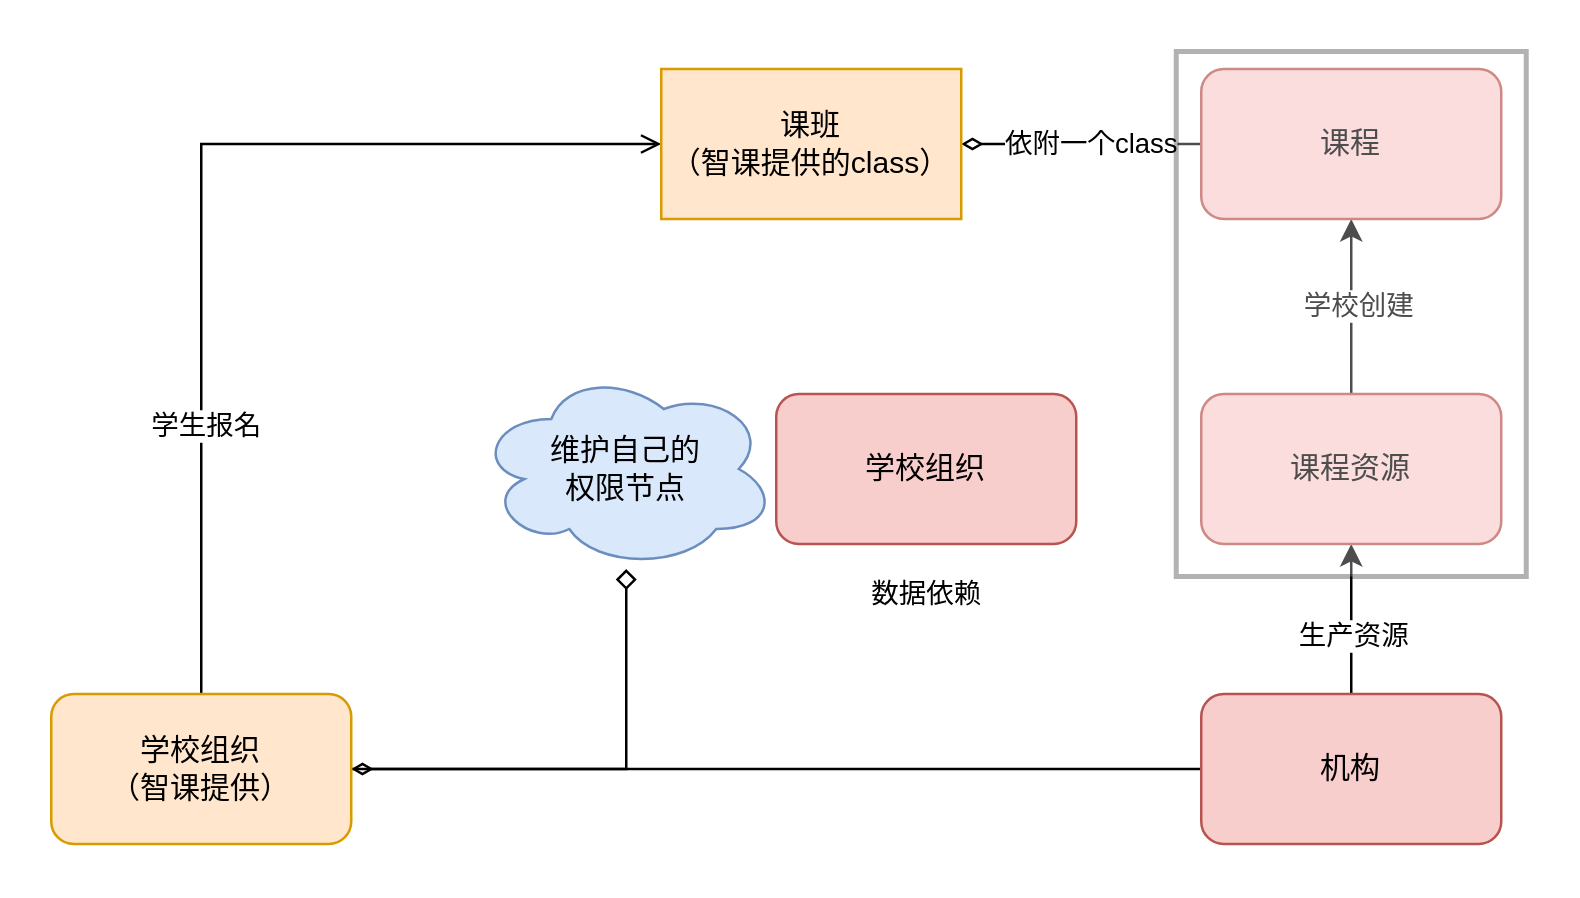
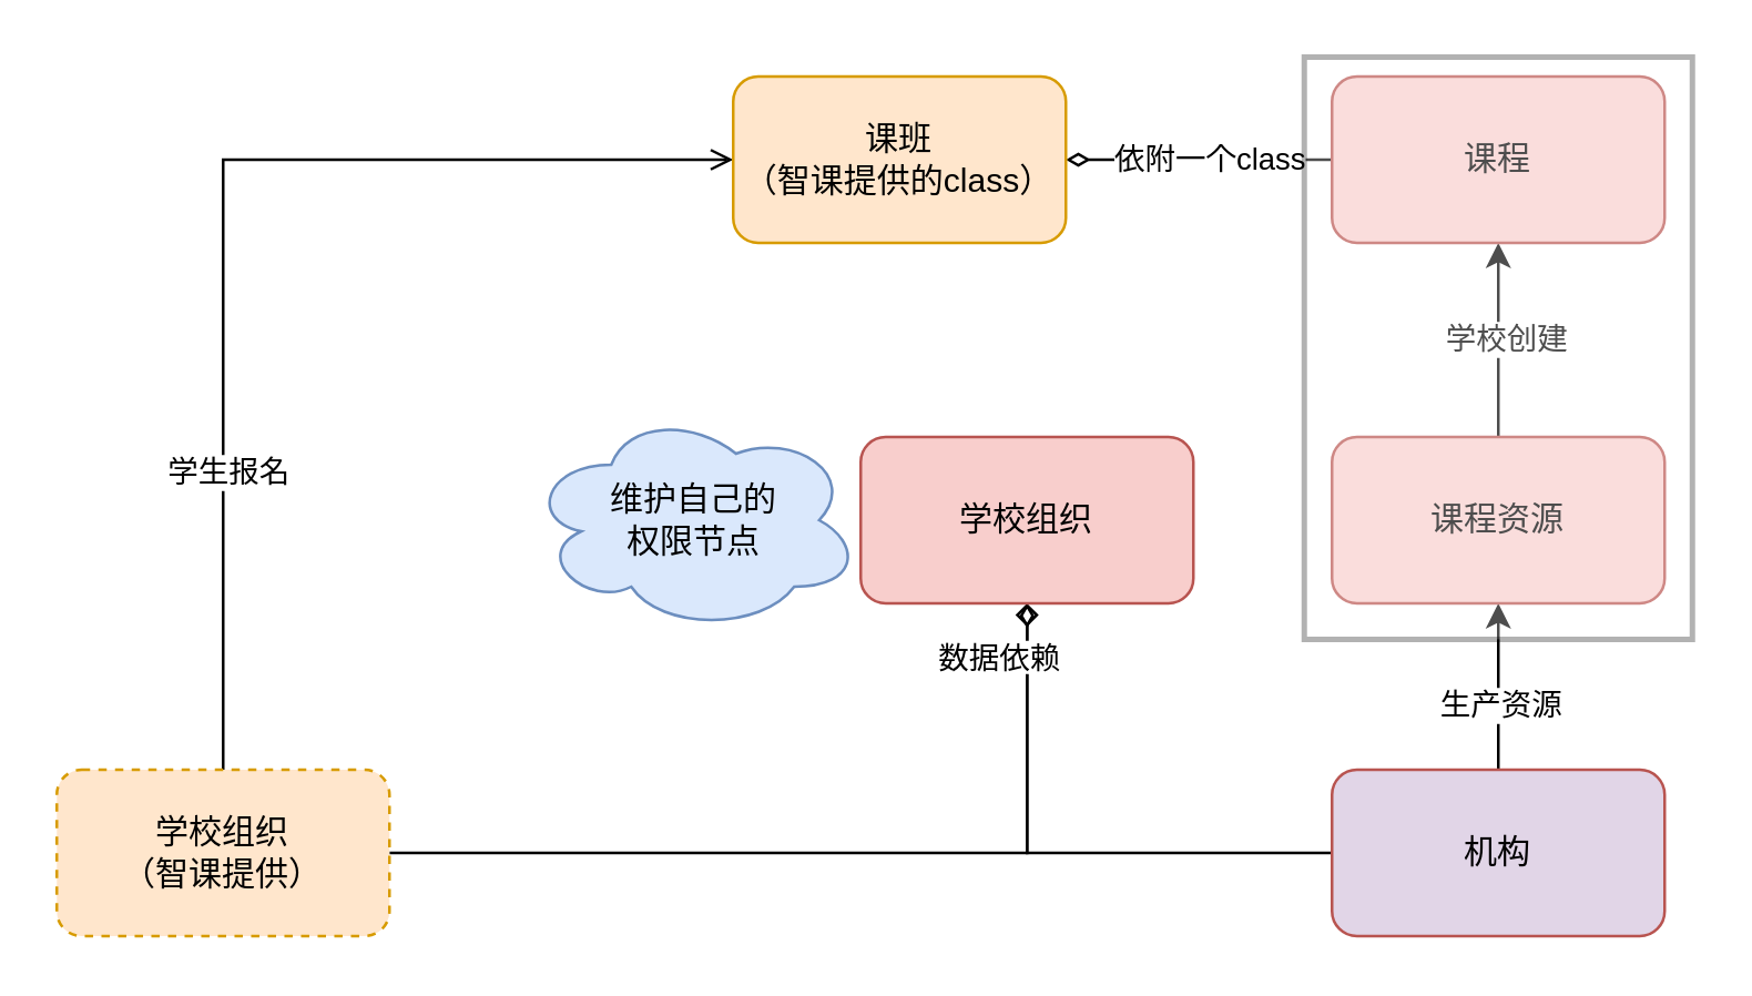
  <mxCell id="0" />
  <mxCell id="1" parent="0" />
- <mxCell id="2" style="rounded=0;orthogonalLoop=1;jettySize=auto;html=1;endArrow=diamondThin;endFill=0;edgeStyle=orthogonalEdgeStyle;" edge="1" parent="1" source="5" target="12"><mxGeometry relative="1" as="geometry" /></mxCell>
+ <mxCell id="2" style="rounded=0;orthogonalLoop=1;jettySize=auto;html=1;entryX=0.5;entryY=1;entryDx=0;entryDy=0;endArrow=diamondThin;endFill=0;edgeStyle=orthogonalEdgeStyle;" edge="1" parent="1" source="5" target="13"><mxGeometry relative="1" as="geometry" /></mxCell>
  <mxCell id="3" style="edgeStyle=orthogonalEdgeStyle;rounded=0;orthogonalLoop=1;jettySize=auto;html=1;" edge="1" parent="1" source="5" target="8"><mxGeometry relative="1" as="geometry" /></mxCell>
  <mxCell id="4" value="生产资源" style="edgeLabel;html=1;align=center;verticalAlign=middle;resizable=0;points=[];" vertex="1" connectable="0" parent="3"><mxGeometry x="-0.2" relative="1" as="geometry"><mxPoint as="offset" /></mxGeometry></mxCell>
- <mxCell id="5" value="机构" style="rounded=1;whiteSpace=wrap;html=1;fillColor=#f8cecc;strokeColor=#b85450;" vertex="1" parent="1"><mxGeometry x="480" y="277" width="120" height="60" as="geometry" /></mxCell>
+ <mxCell id="5" value="机构" style="rounded=1;whiteSpace=wrap;html=1;fillColor=#e1d5e7;strokeColor=#b85450;" vertex="1" parent="1"><mxGeometry x="480" y="277" width="120" height="60" as="geometry" /></mxCell>
  <mxCell id="6" style="edgeStyle=none;rounded=0;orthogonalLoop=1;jettySize=auto;html=1;entryX=0.5;entryY=1;entryDx=0;entryDy=0;" edge="1" parent="1" source="8" target="16"><mxGeometry relative="1" as="geometry" /></mxCell>
  <mxCell id="7" value="学校创建" style="edgeLabel;html=1;align=center;verticalAlign=middle;resizable=0;points=[];" vertex="1" connectable="0" parent="6"><mxGeometry x="0.029" y="-2" relative="1" as="geometry"><mxPoint as="offset" /></mxGeometry></mxCell>
  <mxCell id="8" value="课程资源" style="rounded=1;whiteSpace=wrap;html=1;fillColor=#f8cecc;strokeColor=#b85450;" vertex="1" parent="1"><mxGeometry x="480" y="157" width="120" height="60" as="geometry" /></mxCell>
- <mxCell id="9" style="rounded=0;orthogonalLoop=1;jettySize=auto;html=1;endArrow=diamond;endFill=0;edgeStyle=orthogonalEdgeStyle;" edge="1" parent="1" source="12" target="18"><mxGeometry relative="1" as="geometry" /></mxCell>
+ <mxCell id="9" style="rounded=0;orthogonalLoop=1;jettySize=auto;html=1;entryX=0.5;entryY=1;entryDx=0;entryDy=0;endArrow=diamond;endFill=0;edgeStyle=orthogonalEdgeStyle;" edge="1" parent="1" source="12" target="13"><mxGeometry relative="1" as="geometry" /></mxCell>
  <mxCell id="10" style="edgeStyle=orthogonalEdgeStyle;rounded=0;orthogonalLoop=1;jettySize=auto;html=1;entryX=0;entryY=0.5;entryDx=0;entryDy=0;endArrow=open;endFill=1;exitX=0.5;exitY=0;exitDx=0;exitDy=0;" edge="1" parent="1" source="12" target="17"><mxGeometry relative="1" as="geometry"><Array as="points"><mxPoint x="80" y="57" /></Array></mxGeometry></mxCell>
  <mxCell id="11" value="学生报名" style="edgeLabel;html=1;align=center;verticalAlign=middle;resizable=0;points=[];" vertex="1" connectable="0" parent="10"><mxGeometry x="-0.464" y="-1" relative="1" as="geometry"><mxPoint as="offset" /></mxGeometry></mxCell>
- <mxCell id="12" value="学校组织&lt;br&gt;（智课提供）" style="rounded=1;whiteSpace=wrap;html=1;fillColor=#ffe6cc;strokeColor=#d79b00;" vertex="1" parent="1"><mxGeometry x="20" y="277" width="120" height="60" as="geometry" /></mxCell>
+ <mxCell id="12" value="学校组织&lt;br&gt;（智课提供）" style="rounded=1;whiteSpace=wrap;html=1;fillColor=#ffe6cc;strokeColor=#d79b00;dashed=1;" vertex="1" parent="1"><mxGeometry x="20" y="277" width="120" height="60" as="geometry" /></mxCell>
  <mxCell id="13" value="学校组织" style="rounded=1;whiteSpace=wrap;html=1;fillColor=#f8cecc;strokeColor=#b85450;" vertex="1" parent="1"><mxGeometry x="310" y="157" width="120" height="60" as="geometry" /></mxCell>
  <mxCell id="14" style="edgeStyle=none;rounded=0;orthogonalLoop=1;jettySize=auto;html=1;entryX=1;entryY=0.5;entryDx=0;entryDy=0;endArrow=diamondThin;endFill=0;" edge="1" parent="1" source="16" target="17"><mxGeometry relative="1" as="geometry" /></mxCell>
  <mxCell id="15" value="依附一个class" style="edgeLabel;html=1;align=center;verticalAlign=middle;resizable=0;points=[];" vertex="1" connectable="0" parent="14"><mxGeometry x="-0.06" y="-1" relative="1" as="geometry"><mxPoint as="offset" /></mxGeometry></mxCell>
  <mxCell id="16" value="课程" style="rounded=1;whiteSpace=wrap;html=1;fillColor=#f8cecc;strokeColor=#b85450;" vertex="1" parent="1"><mxGeometry x="480" y="27" width="120" height="60" as="geometry" /></mxCell>
- <mxCell id="17" value="课班&lt;br&gt;（智课提供的class）" style="rounded=0;whiteSpace=wrap;html=1;fillColor=#ffe6cc;strokeColor=#d79b00;" vertex="1" parent="1"><mxGeometry x="264" y="27" width="120" height="60" as="geometry" /></mxCell>
+ <mxCell id="17" value="课班&lt;br&gt;（智课提供的class）" style="whiteSpace=wrap;html=1;fillColor=#ffe6cc;strokeColor=#d79b00;rounded=1;" vertex="1" parent="1"><mxGeometry x="264" y="27" width="120" height="60" as="geometry" /></mxCell>
  <mxCell id="18" value="&lt;span&gt;维护自己的&lt;br&gt;权限节点&lt;/span&gt;" style="ellipse;shape=cloud;whiteSpace=wrap;html=1;fillColor=#dae8fc;strokeColor=#6c8ebf;" vertex="1" parent="1"><mxGeometry x="190" y="147" width="120" height="80" as="geometry" /></mxCell>
- <mxCell id="19" value="&lt;span style=&quot;font-size: 11px ; background-color: rgb(255 , 255 , 255)&quot;&gt;数据依赖&lt;/span&gt;" style="text;html=1;align=center;verticalAlign=middle;resizable=0;points=[];autosize=1;strokeColor=none;fillColor=none;" vertex="1" parent="1"><mxGeometry x="340" y="227" width="60" height="20" as="geometry" /></mxCell>
+ <mxCell id="19" value="&lt;span style=&quot;font-size: 11px ; background-color: rgb(255 , 255 , 255)&quot;&gt;数据依赖&lt;/span&gt;" style="text;html=1;align=center;verticalAlign=middle;resizable=0;points=[];autosize=1;strokeColor=none;fillColor=none;" vertex="1" parent="1"><mxGeometry x="330" y="227" width="60" height="20" as="geometry" /></mxCell>
  <mxCell id="20" value="" style="rounded=0;whiteSpace=wrap;html=1;opacity=30;strokeWidth=2;" vertex="1" parent="1"><mxGeometry x="470" y="20" width="140" height="210" as="geometry" /></mxCell>
